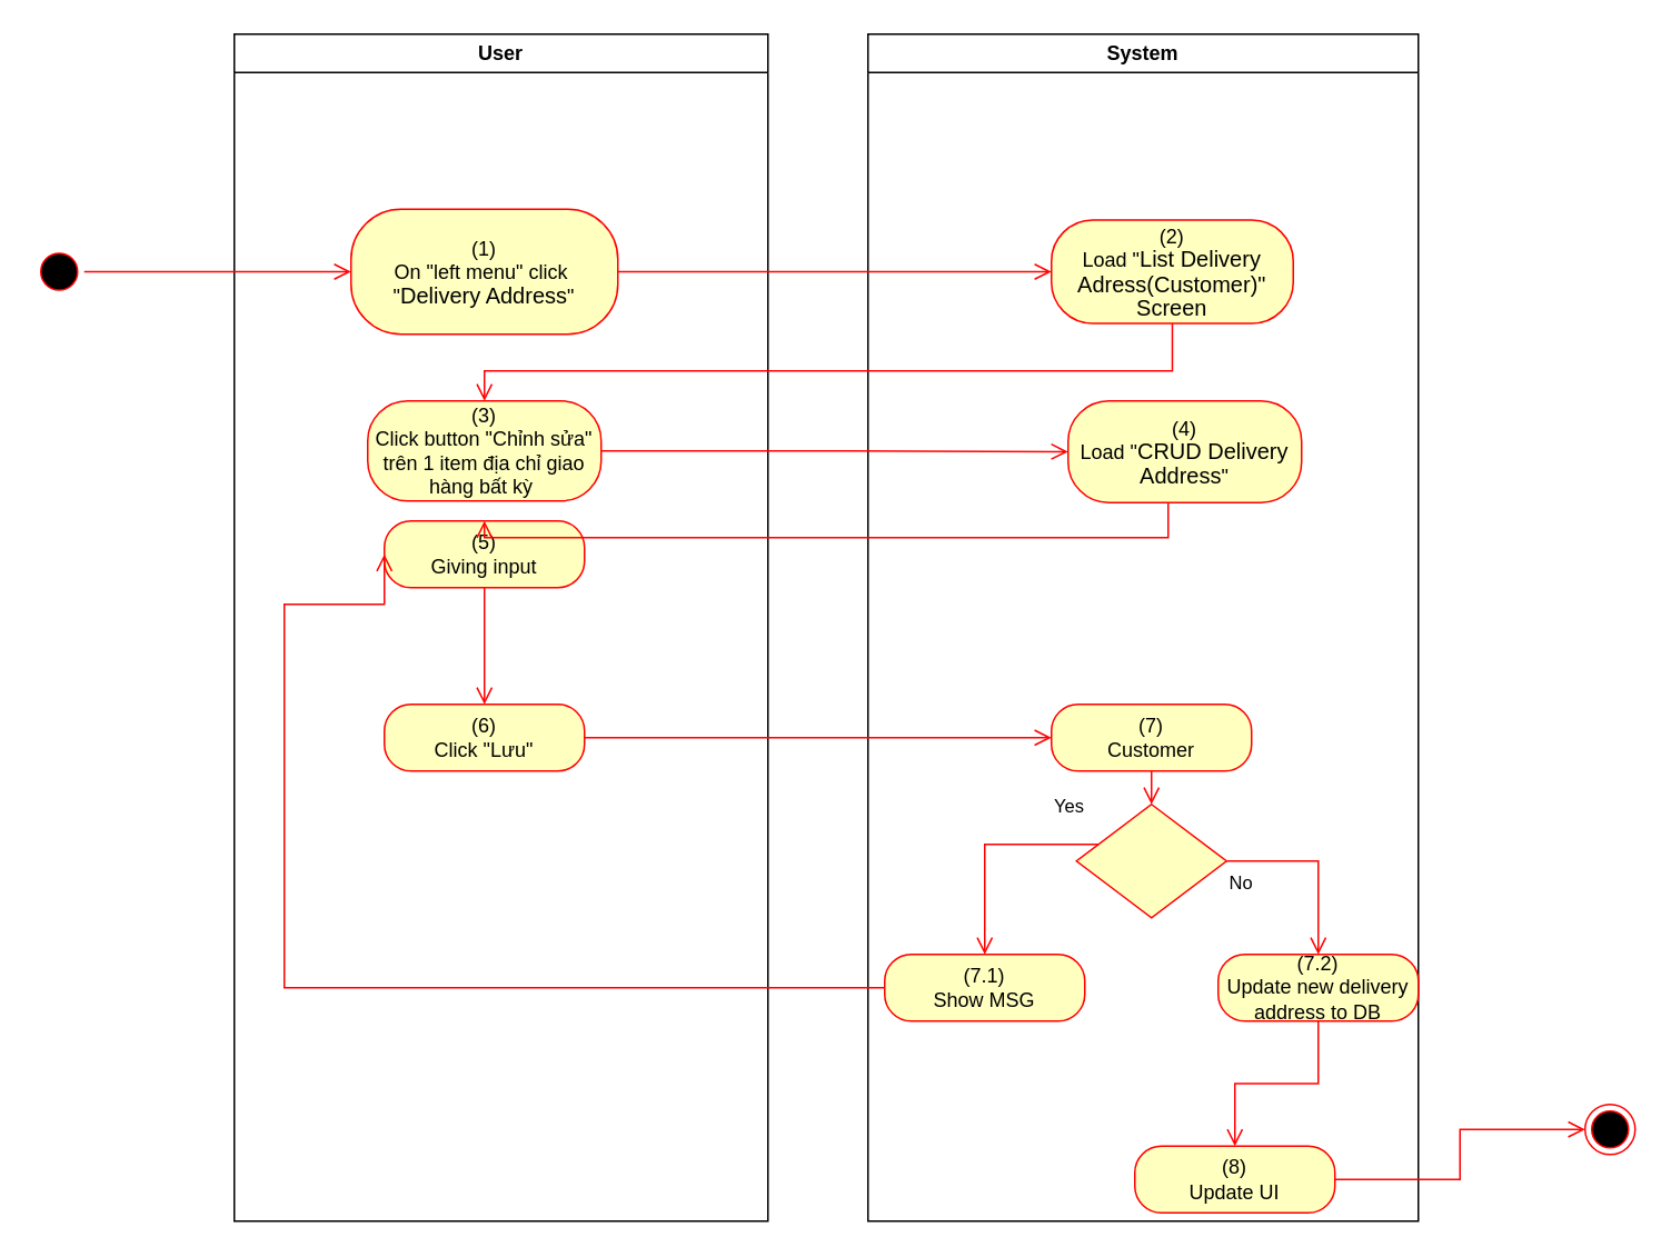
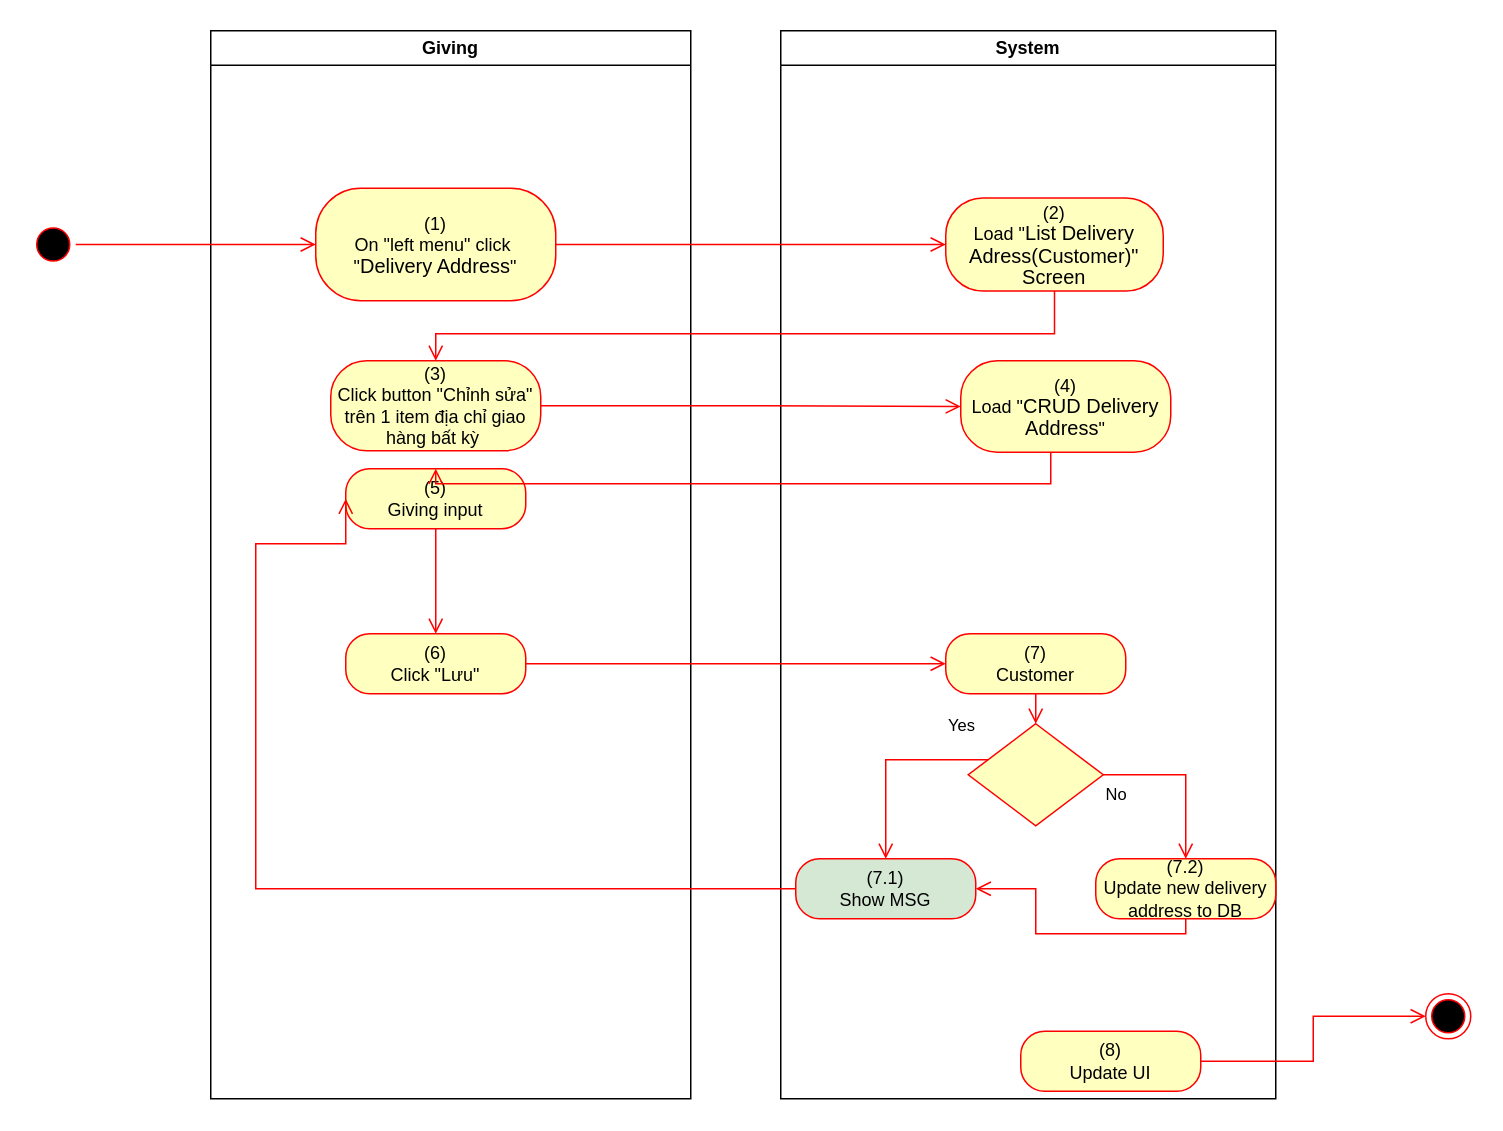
  <mxCell id="0" />
  <mxCell id="1" parent="0" />
- <mxCell id="2" value="User" style="swimlane;whiteSpace=wrap" vertex="1" parent="1"><mxGeometry x="140" y="20" width="320" height="712" as="geometry"><mxRectangle x="120" y="128" width="60" height="23" as="alternateBounds" /></mxGeometry></mxCell>
+ <mxCell id="2" value="Giving" style="swimlane;whiteSpace=wrap" vertex="1" parent="1"><mxGeometry x="140" y="20" width="320" height="712" as="geometry"><mxRectangle x="120" y="128" width="60" height="23" as="alternateBounds" /></mxGeometry></mxCell>
  <mxCell id="3" value="(1)&lt;br style=&quot;padding: 0px ; margin: 0px&quot;&gt;On &quot;left menu&quot; click&amp;nbsp;&lt;br style=&quot;padding: 0px ; margin: 0px&quot;&gt;&quot;&lt;span lang=&quot;EN-GB&quot; style=&quot;font-size: 10pt ; line-height: 14.267px ; font-family: &amp;#34;arial&amp;#34; , sans-serif&quot;&gt;Delivery Address&lt;/span&gt;&quot;" style="rounded=1;whiteSpace=wrap;html=1;arcSize=40;fontColor=#000000;fillColor=#ffffc0;strokeColor=#ff0000;" vertex="1" parent="2"><mxGeometry x="70" y="105" width="160" height="75" as="geometry" /></mxCell>
  <mxCell id="4" value="(3)&lt;br&gt;Click button &quot;Chỉnh sửa&quot; trên 1 item địa chỉ giao hàng bất kỳ&amp;nbsp;" style="rounded=1;whiteSpace=wrap;html=1;arcSize=40;fontColor=#000000;fillColor=#ffffc0;strokeColor=#ff0000;" vertex="1" parent="2"><mxGeometry x="80" y="220" width="140" height="60" as="geometry" /></mxCell>
  <mxCell id="5" value="(6)&lt;br&gt;Click &quot;Lưu&quot;" style="rounded=1;whiteSpace=wrap;html=1;arcSize=40;fontColor=#000000;fillColor=#ffffc0;strokeColor=#ff0000;" vertex="1" parent="2"><mxGeometry x="90" y="402" width="120" height="40" as="geometry" /></mxCell>
  <mxCell id="6" value="(5)&lt;br&gt;Giving input" style="rounded=1;whiteSpace=wrap;html=1;arcSize=40;fontColor=#000000;fillColor=#ffffc0;strokeColor=#ff0000;" vertex="1" parent="2"><mxGeometry x="90" y="292" width="120" height="40" as="geometry" /></mxCell>
  <mxCell id="7" value="" style="edgeStyle=orthogonalEdgeStyle;html=1;verticalAlign=bottom;endArrow=open;endSize=8;strokeColor=#ff0000;rounded=0;entryX=0.5;entryY=0;entryDx=0;entryDy=0;" edge="1" parent="2" source="6" target="5"><mxGeometry relative="1" as="geometry"><mxPoint x="330" y="402" as="targetPoint" /></mxGeometry></mxCell>
  <mxCell id="8" value="System" style="swimlane;whiteSpace=wrap;startSize=23;" vertex="1" parent="1"><mxGeometry x="520" y="20" width="330" height="712" as="geometry" /></mxCell>
  <mxCell id="9" value="(2)&lt;br&gt;Load &quot;&lt;span lang=&quot;EN-GB&quot; style=&quot;font-size: 10pt ; line-height: 14.267px ; font-family: &amp;#34;arial&amp;#34; , sans-serif&quot;&gt;&lt;span lang=&quot;EN-GB&quot; style=&quot;font-size: 10pt ; line-height: 14.267px&quot;&gt;List Delivery Adress(Customer)&quot;&lt;/span&gt;&lt;br&gt;Screen&lt;/span&gt;" style="rounded=1;whiteSpace=wrap;html=1;arcSize=40;fontColor=#000000;fillColor=#ffffc0;strokeColor=#ff0000;" vertex="1" parent="8"><mxGeometry x="110" y="111.5" width="145" height="62" as="geometry" /></mxCell>
  <mxCell id="10" value="(7)&lt;br&gt;Customer" style="rounded=1;whiteSpace=wrap;html=1;arcSize=40;fontColor=#000000;fillColor=#ffffc0;strokeColor=#ff0000;" vertex="1" parent="8"><mxGeometry x="110" y="402" width="120" height="40" as="geometry" /></mxCell>
  <mxCell id="11" value="" style="edgeStyle=orthogonalEdgeStyle;html=1;verticalAlign=bottom;endArrow=open;endSize=8;strokeColor=#ff0000;rounded=0;entryX=0.5;entryY=0;entryDx=0;entryDy=0;" edge="1" parent="8" source="10" target="12"><mxGeometry relative="1" as="geometry"><mxPoint x="165" y="442" as="targetPoint" /></mxGeometry></mxCell>
  <mxCell id="12" value="" style="rhombus;whiteSpace=wrap;html=1;fillColor=#ffffc0;strokeColor=#ff0000;" vertex="1" parent="8"><mxGeometry x="125" y="462" width="90" height="68" as="geometry" /></mxCell>
  <mxCell id="13" value="No" style="edgeStyle=orthogonalEdgeStyle;html=1;align=left;verticalAlign=top;endArrow=open;endSize=8;strokeColor=#ff0000;rounded=0;exitX=1;exitY=0.5;exitDx=0;exitDy=0;" edge="1" parent="8" source="12" target="14"><mxGeometry x="-1" relative="1" as="geometry"><mxPoint x="170" y="552" as="targetPoint" /></mxGeometry></mxCell>
  <mxCell id="14" value="(7.2)&lt;br&gt;Update new delivery address to DB" style="rounded=1;whiteSpace=wrap;html=1;arcSize=40;fontColor=#000000;fillColor=#ffffc0;strokeColor=#ff0000;" vertex="1" parent="8"><mxGeometry x="210" y="552" width="120" height="40" as="geometry" /></mxCell>
  <mxCell id="15" value="(8)&lt;br&gt;Update UI" style="rounded=1;whiteSpace=wrap;html=1;arcSize=40;fontColor=#000000;fillColor=#ffffc0;strokeColor=#ff0000;" vertex="1" parent="8"><mxGeometry x="160" y="667" width="120" height="40" as="geometry" /></mxCell>
- <mxCell id="16" value="" style="edgeStyle=orthogonalEdgeStyle;html=1;verticalAlign=bottom;endArrow=open;endSize=8;strokeColor=#ff0000;rounded=0;exitX=0.5;exitY=1;exitDx=0;exitDy=0;entryX=0.5;entryY=0;entryDx=0;entryDy=0;" edge="1" parent="8" source="14" target="15"><mxGeometry relative="1" as="geometry"><mxPoint x="170" y="642" as="targetPoint" /></mxGeometry></mxCell>
- <mxCell id="17" value="(7.1)&lt;br&gt;Show MSG" style="rounded=1;whiteSpace=wrap;html=1;arcSize=40;fontColor=#000000;fillColor=#ffffc0;strokeColor=#ff0000;" vertex="1" parent="8"><mxGeometry x="10" y="552" width="120" height="40" as="geometry" /></mxCell>
+ <mxCell id="16" value="" style="edgeStyle=orthogonalEdgeStyle;html=1;verticalAlign=bottom;endArrow=open;endSize=8;strokeColor=#ff0000;rounded=0;exitX=0.5;exitY=1;exitDx=0;exitDy=0;" edge="1" parent="8" source="14" target="17"><mxGeometry relative="1" as="geometry"><mxPoint x="170" y="642" as="targetPoint" /></mxGeometry></mxCell>
+ <mxCell id="17" value="(7.1)&lt;br&gt;Show MSG" style="rounded=1;whiteSpace=wrap;html=1;arcSize=40;fontColor=#000000;fillColor=#d5e8d4;strokeColor=#ff0000;" vertex="1" parent="8"><mxGeometry x="10" y="552" width="120" height="40" as="geometry" /></mxCell>
  <mxCell id="18" value="Yes" style="edgeStyle=orthogonalEdgeStyle;html=1;align=left;verticalAlign=bottom;endArrow=open;endSize=8;strokeColor=#ff0000;rounded=0;entryX=0.5;entryY=0;entryDx=0;entryDy=0;" edge="1" parent="8" source="12" target="17"><mxGeometry x="-0.579" y="-14" relative="1" as="geometry"><mxPoint x="70" y="552" as="targetPoint" /><Array as="points"><mxPoint x="70" y="486" /></Array><mxPoint as="offset" /></mxGeometry></mxCell>
  <mxCell id="19" value="(4)&lt;br&gt;Load &quot;&lt;span lang=&quot;EN-GB&quot; style=&quot;font-size: 10pt ; line-height: 14.267px ; font-family: &amp;#34;arial&amp;#34; , sans-serif&quot;&gt;CRUD Delivery Address&lt;/span&gt;&quot;" style="rounded=1;whiteSpace=wrap;html=1;arcSize=40;fontColor=#000000;fillColor=#ffffc0;strokeColor=#ff0000;" vertex="1" parent="8"><mxGeometry x="120" y="220" width="140" height="61" as="geometry" /></mxCell>
  <mxCell id="20" value="" style="ellipse;html=1;shape=startState;fillColor=#000000;strokeColor=#ff0000;" vertex="1" parent="1"><mxGeometry x="20" y="147.5" width="30" height="30" as="geometry" /></mxCell>
  <mxCell id="21" value="" style="edgeStyle=orthogonalEdgeStyle;html=1;verticalAlign=bottom;endArrow=open;endSize=8;strokeColor=#ff0000;rounded=0;entryX=0;entryY=0.5;entryDx=0;entryDy=0;" edge="1" parent="1" source="20" target="3"><mxGeometry relative="1" as="geometry"><mxPoint x="200" y="145" as="targetPoint" /></mxGeometry></mxCell>
  <mxCell id="22" value="" style="edgeStyle=orthogonalEdgeStyle;html=1;verticalAlign=bottom;endArrow=open;endSize=8;strokeColor=#ff0000;rounded=0;entryX=0;entryY=0.5;entryDx=0;entryDy=0;" edge="1" parent="1" source="3" target="9"><mxGeometry relative="1" as="geometry"><mxPoint x="600" y="163" as="targetPoint" /></mxGeometry></mxCell>
  <mxCell id="23" value="" style="edgeStyle=orthogonalEdgeStyle;html=1;verticalAlign=bottom;endArrow=open;endSize=8;strokeColor=#ff0000;rounded=0;entryX=0.5;entryY=0;entryDx=0;entryDy=0;" edge="1" parent="1" source="9" target="4"><mxGeometry relative="1" as="geometry"><mxPoint x="685" y="242" as="targetPoint" /><Array as="points"><mxPoint x="703" y="222" /><mxPoint x="290" y="222" /></Array></mxGeometry></mxCell>
  <mxCell id="24" value="" style="edgeStyle=orthogonalEdgeStyle;html=1;verticalAlign=bottom;endArrow=open;endSize=8;strokeColor=#ff0000;rounded=0;entryX=0;entryY=0.5;entryDx=0;entryDy=0;" edge="1" parent="1" source="5" target="10"><mxGeometry relative="1" as="geometry"><mxPoint x="280" y="462" as="targetPoint" /></mxGeometry></mxCell>
  <mxCell id="25" value="" style="ellipse;html=1;shape=endState;fillColor=#000000;strokeColor=#ff0000;" vertex="1" parent="1"><mxGeometry x="950" y="662" width="30" height="30" as="geometry" /></mxCell>
  <mxCell id="26" value="" style="edgeStyle=orthogonalEdgeStyle;html=1;verticalAlign=bottom;endArrow=open;endSize=8;strokeColor=#ff0000;rounded=0;exitX=1;exitY=0.5;exitDx=0;exitDy=0;entryX=0;entryY=0.5;entryDx=0;entryDy=0;" edge="1" parent="1" source="15" target="25"><mxGeometry relative="1" as="geometry"><mxPoint x="820" y="652" as="targetPoint" /><mxPoint x="820" y="592" as="sourcePoint" /></mxGeometry></mxCell>
  <mxCell id="27" value="" style="edgeStyle=orthogonalEdgeStyle;html=1;verticalAlign=bottom;endArrow=open;endSize=8;strokeColor=#ff0000;rounded=0;entryX=0;entryY=0.5;entryDx=0;entryDy=0;" edge="1" parent="1" source="17" target="6"><mxGeometry relative="1" as="geometry"><mxPoint x="590" y="672" as="targetPoint" /><Array as="points"><mxPoint x="170" y="592" /><mxPoint x="170" y="362" /></Array></mxGeometry></mxCell>
  <mxCell id="28" value="" style="edgeStyle=orthogonalEdgeStyle;html=1;verticalAlign=bottom;endArrow=open;endSize=8;strokeColor=#ff0000;rounded=0;entryX=0;entryY=0.5;entryDx=0;entryDy=0;" edge="1" parent="1" source="4" target="19"><mxGeometry relative="1" as="geometry"><mxPoint x="280" y="355" as="targetPoint" /></mxGeometry></mxCell>
  <mxCell id="29" value="" style="edgeStyle=orthogonalEdgeStyle;html=1;verticalAlign=bottom;endArrow=open;endSize=8;strokeColor=#ff0000;rounded=0;entryX=0.5;entryY=0;entryDx=0;entryDy=0;" edge="1" parent="1" source="19" target="6"><mxGeometry relative="1" as="geometry"><mxPoint x="690" y="352" as="targetPoint" /><Array as="points"><mxPoint x="700" y="322" /><mxPoint x="290" y="322" /></Array></mxGeometry></mxCell>
